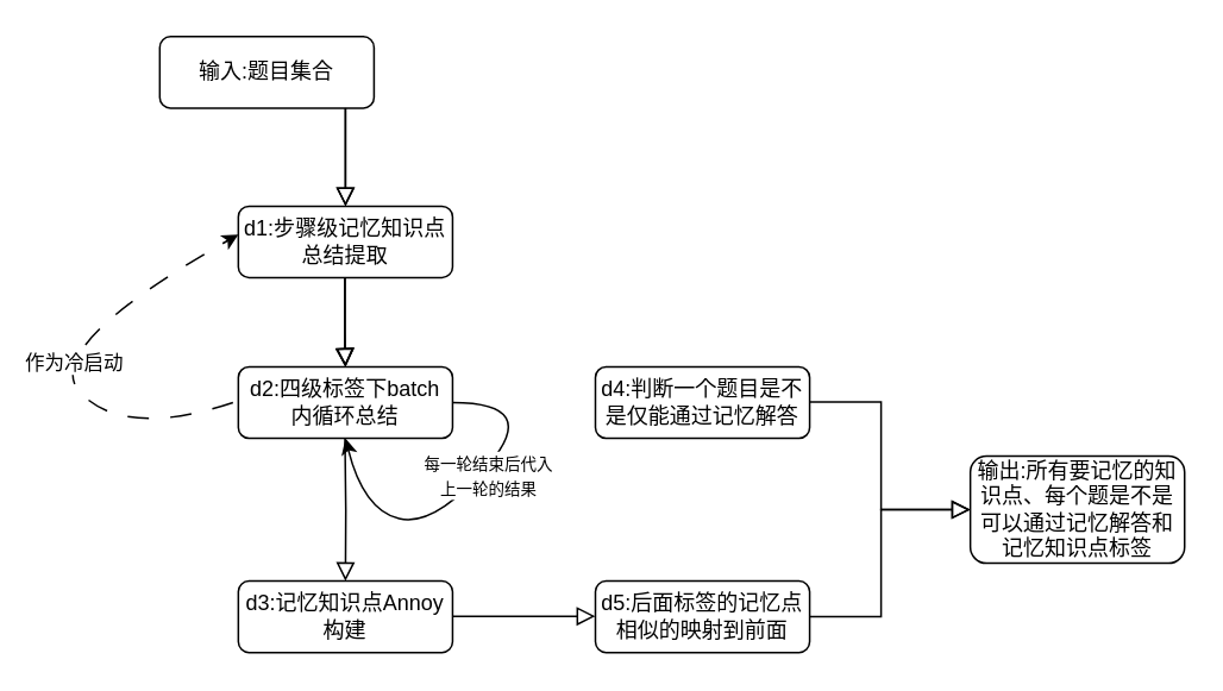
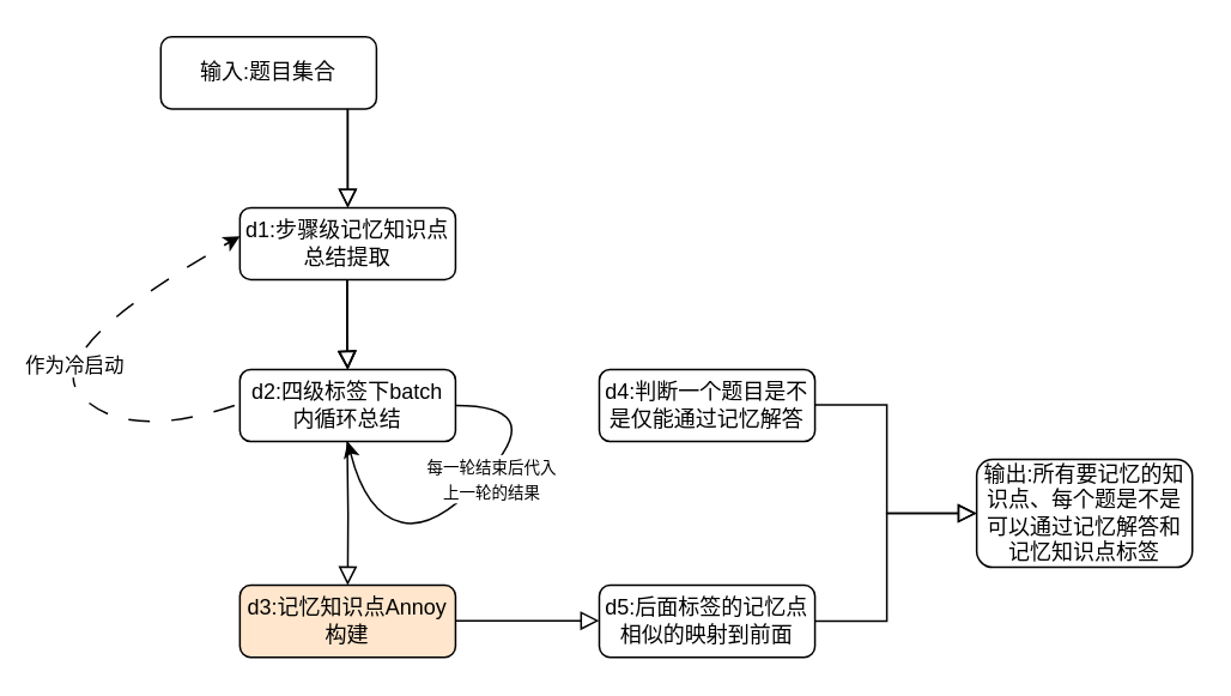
  <mxCell id="0" />
  <mxCell id="1" parent="0" />
  <mxCell id="2" value="" style="rounded=0;html=1;jettySize=auto;orthogonalLoop=1;fontSize=11;endArrow=block;endFill=0;endSize=8;strokeWidth=1;shadow=0;labelBackgroundColor=none;edgeStyle=orthogonalEdgeStyle;" parent="1" source="3" edge="1"><mxGeometry relative="1" as="geometry"><mxPoint x="193" y="115" as="targetPoint" /><Array as="points"><mxPoint x="194" y="115" /></Array></mxGeometry></mxCell>
  <mxCell id="3" value="输入:题目集合" style="rounded=1;whiteSpace=wrap;html=1;fontSize=12;glass=0;strokeWidth=1;shadow=0;" parent="1" vertex="1"><mxGeometry x="89" y="20" width="120" height="40" as="geometry" /></mxCell>
  <mxCell id="4" value="d1:步骤级记忆知识点总结提取" style="rounded=1;whiteSpace=wrap;html=1;fontSize=12;glass=0;strokeWidth=1;shadow=0;" vertex="1" parent="1"><mxGeometry x="133" y="115" width="120" height="40" as="geometry" /></mxCell>
  <mxCell id="5" value="d2:四级标签下batch内循环总结" style="rounded=1;whiteSpace=wrap;html=1;fontSize=12;glass=0;strokeWidth=1;shadow=0;" vertex="1" parent="1"><mxGeometry x="133" y="205" width="120" height="40" as="geometry" /></mxCell>
  <mxCell id="6" value="" style="rounded=0;html=1;jettySize=auto;orthogonalLoop=1;fontSize=11;endArrow=block;endFill=0;endSize=8;strokeWidth=1;shadow=0;labelBackgroundColor=none;edgeStyle=orthogonalEdgeStyle;entryX=0.5;entryY=0;entryDx=0;entryDy=0;" edge="1" parent="1" target="9"><mxGeometry relative="1" as="geometry"><mxPoint x="192.72" y="245" as="sourcePoint" /><mxPoint x="192.72" y="295" as="targetPoint" /></mxGeometry></mxCell>
  <mxCell id="7" value="" style="curved=1;endArrow=classic;html=1;rounded=0;entryX=0.5;entryY=1;entryDx=0;entryDy=0;" edge="1" parent="1" target="5"><mxGeometry width="50" height="50" relative="1" as="geometry"><mxPoint x="253" y="225" as="sourcePoint" /><mxPoint x="303" y="175" as="targetPoint" /><Array as="points"><mxPoint x="303" y="225" /><mxPoint x="243" y="295" /><mxPoint x="203" y="285" /></Array></mxGeometry></mxCell>
  <mxCell id="8" value="&lt;font style=&quot;font-size: 9px;&quot;&gt;每一轮结束后代入&lt;/font&gt;&lt;div&gt;&lt;font style=&quot;font-size: 9px;&quot;&gt;上一轮的结果&lt;/font&gt;&lt;/div&gt;" style="edgeLabel;html=1;align=center;verticalAlign=middle;resizable=0;points=[];" vertex="1" connectable="0" parent="7"><mxGeometry x="-0.36" y="-8" relative="1" as="geometry"><mxPoint x="-10" y="29" as="offset" /></mxGeometry></mxCell>
- <mxCell id="9" value="d3:记忆知识点Annoy构建" style="rounded=1;whiteSpace=wrap;html=1;fontSize=12;glass=0;strokeWidth=1;shadow=0;" vertex="1" parent="1"><mxGeometry x="133" y="325" width="120" height="40" as="geometry" /></mxCell>
+ <mxCell id="9" value="d3:记忆知识点Annoy构建" style="rounded=1;whiteSpace=wrap;html=1;fontSize=12;glass=0;strokeWidth=1;shadow=0;fillColor=#ffe6cc;" vertex="1" parent="1"><mxGeometry x="133" y="325" width="120" height="40" as="geometry" /></mxCell>
  <mxCell id="10" value="d4:判断一个题目是不是仅能通过记忆解答" style="rounded=1;whiteSpace=wrap;html=1;fontSize=12;glass=0;strokeWidth=1;shadow=0;" vertex="1" parent="1"><mxGeometry x="333" y="205" width="120" height="40" as="geometry" /></mxCell>
  <mxCell id="11" value="d5:后面标签的记忆点相似的映射到前面" style="rounded=1;whiteSpace=wrap;html=1;fontSize=12;glass=0;strokeWidth=1;shadow=0;" vertex="1" parent="1"><mxGeometry x="333" y="325" width="120" height="40" as="geometry" /></mxCell>
  <mxCell id="12" value="" style="rounded=0;html=1;jettySize=auto;orthogonalLoop=1;fontSize=11;endArrow=block;endFill=0;endSize=8;strokeWidth=1;shadow=0;labelBackgroundColor=none;edgeStyle=orthogonalEdgeStyle;entryX=0.5;entryY=0;entryDx=0;entryDy=0;" edge="1" parent="1" target="5"><mxGeometry relative="1" as="geometry"><mxPoint x="192.61" y="155" as="sourcePoint" /><mxPoint x="192.89" y="235" as="targetPoint" /><Array as="points"><mxPoint x="193" y="195" /><mxPoint x="193" y="195" /></Array></mxGeometry></mxCell>
  <mxCell id="13" value="" style="rounded=0;html=1;jettySize=auto;orthogonalLoop=1;fontSize=11;endArrow=block;endFill=0;endSize=8;strokeWidth=1;shadow=0;labelBackgroundColor=none;edgeStyle=orthogonalEdgeStyle;entryX=0.5;entryY=0;entryDx=0;entryDy=0;" edge="1" parent="1" target="5"><mxGeometry relative="1" as="geometry"><mxPoint x="192.61" y="155" as="sourcePoint" /><mxPoint x="193" y="205" as="targetPoint" /><Array as="points"><mxPoint x="193" y="195" /><mxPoint x="193" y="195" /></Array></mxGeometry></mxCell>
  <mxCell id="14" value="" style="rounded=0;html=1;jettySize=auto;orthogonalLoop=1;fontSize=11;endArrow=block;endFill=0;endSize=8;strokeWidth=1;shadow=0;labelBackgroundColor=none;edgeStyle=orthogonalEdgeStyle;entryX=0.5;entryY=0;entryDx=0;entryDy=0;" edge="1" parent="1" target="5"><mxGeometry relative="1" as="geometry"><mxPoint x="192.61" y="155" as="sourcePoint" /><mxPoint x="193" y="205" as="targetPoint" /><Array as="points"><mxPoint x="193" y="185" /><mxPoint x="193" y="185" /></Array></mxGeometry></mxCell>
  <mxCell id="15" value="" style="rounded=0;html=1;jettySize=auto;orthogonalLoop=1;fontSize=11;endArrow=block;endFill=0;endSize=8;strokeWidth=1;shadow=0;labelBackgroundColor=none;edgeStyle=orthogonalEdgeStyle;" edge="1" parent="1" source="3"><mxGeometry relative="1" as="geometry"><mxPoint x="194" y="65" as="sourcePoint" /><mxPoint x="193" y="115" as="targetPoint" /><Array as="points"><mxPoint x="194" y="115" /></Array></mxGeometry></mxCell>
  <mxCell id="16" value="" style="rounded=0;html=1;jettySize=auto;orthogonalLoop=1;fontSize=11;endArrow=block;endFill=0;endSize=8;strokeWidth=1;shadow=0;labelBackgroundColor=none;edgeStyle=orthogonalEdgeStyle;exitX=1;exitY=0.5;exitDx=0;exitDy=0;entryX=0;entryY=0.5;entryDx=0;entryDy=0;" edge="1" parent="1"><mxGeometry relative="1" as="geometry"><mxPoint x="253" y="344.72" as="sourcePoint" /><mxPoint x="333" y="344.72" as="targetPoint" /><Array as="points" /></mxGeometry></mxCell>
  <mxCell id="17" value="输出:所有要记忆的知识点、每个题是不是可以通过记忆解答和记忆知识点标签" style="rounded=1;whiteSpace=wrap;html=1;fontSize=12;glass=0;strokeWidth=1;shadow=0;" vertex="1" parent="1"><mxGeometry x="543" y="255" width="120" height="60" as="geometry" /></mxCell>
  <mxCell id="18" value="" style="rounded=0;html=1;jettySize=auto;orthogonalLoop=1;fontSize=11;endArrow=block;endFill=0;endSize=8;strokeWidth=1;shadow=0;labelBackgroundColor=none;edgeStyle=orthogonalEdgeStyle;exitX=1;exitY=0.5;exitDx=0;exitDy=0;entryX=0;entryY=0.5;entryDx=0;entryDy=0;" edge="1" parent="1" target="17"><mxGeometry relative="1" as="geometry"><mxPoint x="453" y="224.72" as="sourcePoint" /><mxPoint x="533" y="224.72" as="targetPoint" /><Array as="points"><mxPoint x="493" y="225" /><mxPoint x="493" y="285" /></Array></mxGeometry></mxCell>
  <mxCell id="19" value="" style="rounded=0;html=1;jettySize=auto;orthogonalLoop=1;fontSize=11;endArrow=block;endFill=0;endSize=8;strokeWidth=1;shadow=0;labelBackgroundColor=none;edgeStyle=orthogonalEdgeStyle;exitX=1;exitY=0.5;exitDx=0;exitDy=0;" edge="1" parent="1" source="11"><mxGeometry relative="1" as="geometry"><mxPoint x="463" y="234.72" as="sourcePoint" /><mxPoint x="543" y="285" as="targetPoint" /><Array as="points"><mxPoint x="493" y="345" /><mxPoint x="493" y="285" /></Array></mxGeometry></mxCell>
  <mxCell id="20" value="" style="curved=1;endArrow=classic;html=1;rounded=0;exitX=0;exitY=0.5;exitDx=0;exitDy=0;entryX=0.025;entryY=0.397;entryDx=0;entryDy=0;entryPerimeter=0;dashed=1;dashPattern=12 12;" edge="1" parent="1"><mxGeometry width="50" height="50" relative="1" as="geometry"><mxPoint x="130" y="225" as="sourcePoint" /><mxPoint x="133" y="130.88" as="targetPoint" /><Array as="points"><mxPoint x="70" y="245" /><mxPoint x="20" y="195" /></Array></mxGeometry></mxCell>
  <mxCell id="21" value="作为冷启动" style="edgeLabel;html=1;align=center;verticalAlign=middle;resizable=0;points=[];" vertex="1" connectable="0" parent="20"><mxGeometry x="-0.135" y="-9" relative="1" as="geometry"><mxPoint as="offset" /></mxGeometry></mxCell>
